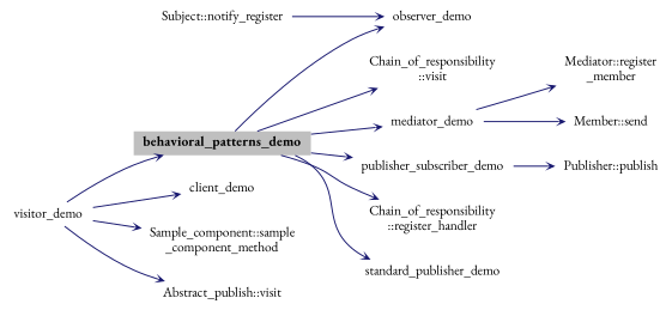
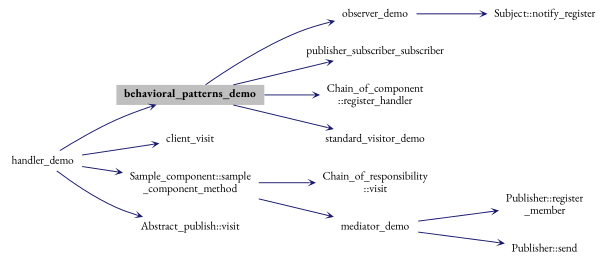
  digraph {
    fontname="EB Garamond"
    rankdir=LR
    node [color=black fontname="EB Garamond" fontsize=12 shape=plaintext]
    edge [arrowhead=open arrowsize=0.5 arrowtail=open color=midnightblue fontname="EB Garamond" fontsize=15 labelfontsize=15 style=solid]
    n1 [fillcolor=grey75 fontcolor=black height=0.2 label=<<b>behavioral_patterns_demo</b>> style=filled width=0.4]
    n2 [height=0.2 label="Chain_of_responsibility\l::visit" width=0.4]
    n3 [height=0.2 label=mediator_demo width=0.4]
    n4 [height=0.2 label=observer_demo width=0.4]
-   n5 [height=0.2 label=publisher_subscriber_demo width=0.4]
-   n6 [height=0.2 label="Chain_of_responsibility\l::register_handler" width=0.4]
-   n7 [height=0.2 label=standard_publisher_demo width=0.4]
-   n8 [height=0.2 label="Mediator::register\l_member" width=0.4]
-   n9 [height=0.2 label="Member::send" width=0.4]
+   n5 [height=0.2 label=publisher_subscriber_subscriber width=0.4]
+   n6 [height=0.2 label="Chain_of_component\l::register_handler" width=0.4]
+   n7 [height=0.2 label=standard_visitor_demo width=0.4]
+   n8 [height=0.2 label="Publisher::register\l_member" width=0.4]
+   n9 [height=0.2 label="Publisher::send" width=0.4]
    n10 [height=0.2 label="Subject::notify_register" width=0.4]
-   n11 [height=0.2 label="Publisher::publish" width=0.4]
-   n12 [height=0.2 label=visitor_demo width=0.4]
-   n13 [height=0.2 label=client_demo width=0.4]
+   n12 [height=0.2 label=handler_demo width=0.4]
+   n13 [height=0.2 label=client_visit width=0.4]
    n14 [height=0.2 label="Sample_component::sample\l_component_method" width=0.4]
    n15 [height=0.2 label="Abstract_publish::visit" width=0.4]
-   n1 -> n2
-   n1 -> n3
+   n14 -> n2
+   n14 -> n3
    n1 -> n4
    n1 -> n5
    n1 -> n6
    n1 -> n7
    n3 -> n8
    n3 -> n9
-   n10 -> n4
-   n5 -> n11
+   n4 -> n10
    n12 -> n1
    n12 -> n13
    n12 -> n14
    n12 -> n15
  }
